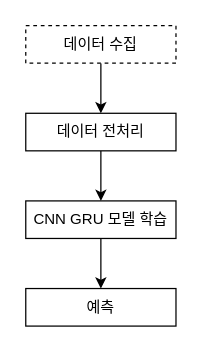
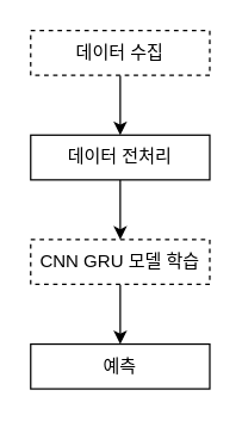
  <mxCell id="0" />
  <mxCell id="1" parent="0" />
  <mxCell id="2" style="edgeStyle=orthogonalEdgeStyle;rounded=0;orthogonalLoop=1;jettySize=auto;html=1;exitX=0.5;exitY=1;exitDx=0;exitDy=0;" edge="1" parent="1" source="3" target="5"><mxGeometry relative="1" as="geometry" /></mxCell>
  <mxCell id="3" value="데이터 수집" style="rounded=0;whiteSpace=wrap;html=1;dashed=1;" vertex="1" parent="1"><mxGeometry x="20" y="20" width="120" height="30" as="geometry" /></mxCell>
  <mxCell id="4" style="edgeStyle=orthogonalEdgeStyle;rounded=0;orthogonalLoop=1;jettySize=auto;html=1;exitX=0.5;exitY=1;exitDx=0;exitDy=0;entryX=0.5;entryY=0;entryDx=0;entryDy=0;" edge="1" parent="1" source="5" target="7"><mxGeometry relative="1" as="geometry" /></mxCell>
  <mxCell id="5" value="데이터 전처리" style="rounded=0;whiteSpace=wrap;html=1;" vertex="1" parent="1"><mxGeometry x="20" y="90" width="120" height="30" as="geometry" /></mxCell>
  <mxCell id="6" style="edgeStyle=orthogonalEdgeStyle;rounded=0;orthogonalLoop=1;jettySize=auto;html=1;exitX=0.5;exitY=1;exitDx=0;exitDy=0;entryX=0.5;entryY=0;entryDx=0;entryDy=0;" edge="1" parent="1" source="7" target="8"><mxGeometry relative="1" as="geometry" /></mxCell>
- <mxCell id="7" value="CNN GRU 모델 학습" style="rounded=0;whiteSpace=wrap;html=1;" vertex="1" parent="1"><mxGeometry x="20" y="160" width="120" height="30" as="geometry" /></mxCell>
+ <mxCell id="7" value="CNN GRU 모델 학습" style="rounded=0;whiteSpace=wrap;html=1;dashed=1;" vertex="1" parent="1"><mxGeometry x="20" y="160" width="120" height="30" as="geometry" /></mxCell>
  <mxCell id="8" value="예측" style="rounded=0;whiteSpace=wrap;html=1;" vertex="1" parent="1"><mxGeometry x="20" y="230" width="120" height="30" as="geometry" /></mxCell>
